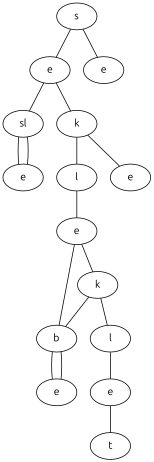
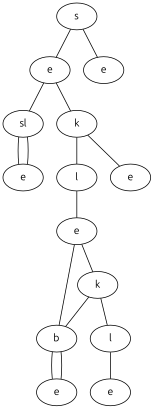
  graph {
    fontname=Ubuntu
    node [fontname=Ubuntu]
    edge [fontname=Ubuntu]
    n1 [label=s]
    n2 [label=e]
    n3 [label=e]
    n4 [label=sl]
    n5 [label=k]
    n6 [label=e]
    n7 [label=l]
    n8 [label=e]
    n9 [label=e]
    n10 [label=k]
    n11 [label=b]
    n12 [label=l]
    n13 [label=e]
    n14 [label=e]
-   n15 [label=t]
    n1 -- n2
    n1 -- n3
    n2 -- n4
    n2 -- n5
    n4 -- n6
    n4 -- n6
    n5 -- n7
    n5 -- n8
    n7 -- n9
    n9 -- n10
    n9 -- n11
    n10 -- n11
    n10 -- n12
    n11 -- n13
    n11 -- n13
    n12 -- n14
-   n14 -- n15
  }
